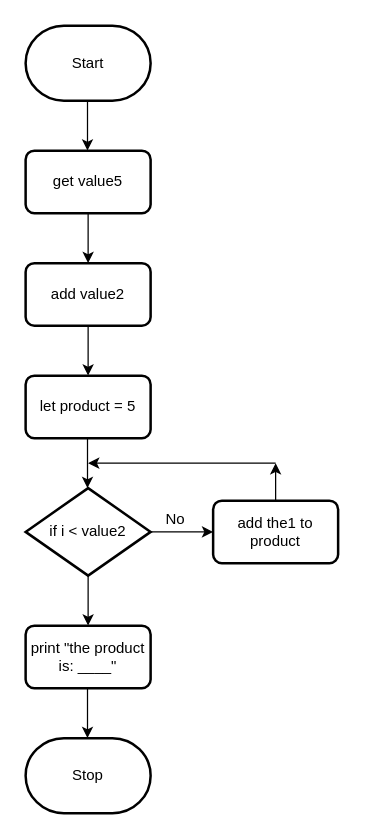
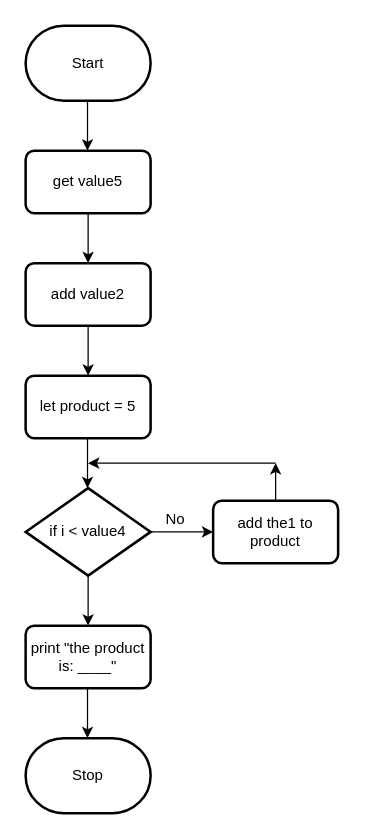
  <mxCell id="0" />
  <mxCell id="1" parent="0" />
  <mxCell id="2" value="Start" style="strokeWidth=2;html=1;shape=mxgraph.flowchart.terminator;whiteSpace=wrap;" parent="1" vertex="1"><mxGeometry x="20" y="20" width="100" height="60" as="geometry" /></mxCell>
  <mxCell id="3" value="Stop" style="strokeWidth=2;html=1;shape=mxgraph.flowchart.terminator;whiteSpace=wrap;" parent="1" vertex="1"><mxGeometry x="20" y="590" width="100" height="60" as="geometry" /></mxCell>
  <mxCell id="4" value="get value5" style="rounded=1;whiteSpace=wrap;html=1;absoluteArcSize=1;arcSize=14;strokeWidth=2;" vertex="1" parent="1"><mxGeometry x="20" y="120" width="100" height="50" as="geometry" /></mxCell>
  <mxCell id="5" style="edgeStyle=orthogonalEdgeStyle;html=1;rounded=0;" edge="1" parent="1"><mxGeometry relative="1" as="geometry"><mxPoint x="70" y="170" as="sourcePoint" /><mxPoint x="70" y="210" as="targetPoint" /></mxGeometry></mxCell>
  <mxCell id="6" value="add value2" style="rounded=1;whiteSpace=wrap;html=1;absoluteArcSize=1;arcSize=14;strokeWidth=2;" vertex="1" parent="1"><mxGeometry x="20" y="210" width="100" height="50" as="geometry" /></mxCell>
  <mxCell id="7" style="edgeStyle=orthogonalEdgeStyle;html=1;rounded=0;" edge="1" parent="1"><mxGeometry relative="1" as="geometry"><mxPoint x="69.5" y="80" as="sourcePoint" /><mxPoint x="69.5" y="120" as="targetPoint" /></mxGeometry></mxCell>
  <mxCell id="8" style="edgeStyle=orthogonalEdgeStyle;html=1;rounded=0;" edge="1" parent="1"><mxGeometry relative="1" as="geometry"><mxPoint x="70" y="260" as="sourcePoint" /><mxPoint x="70" y="300" as="targetPoint" /></mxGeometry></mxCell>
  <mxCell id="9" value="let product = 5" style="rounded=1;whiteSpace=wrap;html=1;absoluteArcSize=1;arcSize=14;strokeWidth=2;" vertex="1" parent="1"><mxGeometry x="20" y="300" width="100" height="50" as="geometry" /></mxCell>
  <mxCell id="10" style="edgeStyle=orthogonalEdgeStyle;html=1;rounded=0;" edge="1" parent="1"><mxGeometry relative="1" as="geometry"><mxPoint x="69.5" y="350" as="sourcePoint" /><mxPoint x="69.5" y="390" as="targetPoint" /></mxGeometry></mxCell>
  <mxCell id="11" style="edgeStyle=none;html=1;exitX=1;exitY=0.5;exitDx=0;exitDy=0;exitPerimeter=0;" edge="1" parent="1" source="12"><mxGeometry relative="1" as="geometry"><mxPoint x="170" y="425" as="targetPoint" /></mxGeometry></mxCell>
- <mxCell id="12" value="if i &amp;lt; value2" style="strokeWidth=2;html=1;shape=mxgraph.flowchart.decision;whiteSpace=wrap;" vertex="1" parent="1"><mxGeometry x="20" y="390" width="100" height="70" as="geometry" /></mxCell>
+ <mxCell id="12" value="if i &amp;lt; value4" style="strokeWidth=2;html=1;shape=mxgraph.flowchart.decision;whiteSpace=wrap;" vertex="1" parent="1"><mxGeometry x="20" y="390" width="100" height="70" as="geometry" /></mxCell>
  <mxCell id="13" style="edgeStyle=none;html=1;" edge="1" parent="1"><mxGeometry relative="1" as="geometry"><mxPoint x="70" y="370" as="targetPoint" /><mxPoint x="220" y="370" as="sourcePoint" /></mxGeometry></mxCell>
  <mxCell id="14" style="html=1;exitX=0.5;exitY=0;exitDx=0;exitDy=0;" edge="1" parent="1" source="15"><mxGeometry relative="1" as="geometry"><mxPoint x="220" y="370" as="targetPoint" /></mxGeometry></mxCell>
  <mxCell id="15" value="add the1 to product" style="rounded=1;whiteSpace=wrap;html=1;absoluteArcSize=1;arcSize=14;strokeWidth=2;" vertex="1" parent="1"><mxGeometry x="170" y="400" width="100" height="50" as="geometry" /></mxCell>
  <mxCell id="16" value="No" style="text;strokeColor=none;align=center;fillColor=none;html=1;verticalAlign=middle;whiteSpace=wrap;rounded=0;" vertex="1" parent="1"><mxGeometry x="110" y="400" width="60" height="30" as="geometry" /></mxCell>
  <mxCell id="17" style="edgeStyle=orthogonalEdgeStyle;html=1;rounded=0;" edge="1" parent="1"><mxGeometry relative="1" as="geometry"><mxPoint x="70" y="460" as="sourcePoint" /><mxPoint x="70" y="500" as="targetPoint" /></mxGeometry></mxCell>
  <mxCell id="18" value="print &quot;the product is: ____&quot;" style="rounded=1;whiteSpace=wrap;html=1;absoluteArcSize=1;arcSize=14;strokeWidth=2;" vertex="1" parent="1"><mxGeometry x="20" y="500" width="100" height="50" as="geometry" /></mxCell>
  <mxCell id="19" style="edgeStyle=orthogonalEdgeStyle;html=1;rounded=0;" edge="1" parent="1"><mxGeometry relative="1" as="geometry"><mxPoint x="69.5" y="550" as="sourcePoint" /><mxPoint x="69.5" y="590" as="targetPoint" /></mxGeometry></mxCell>
